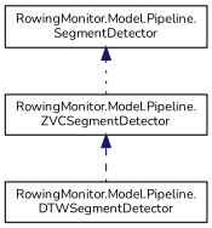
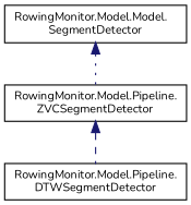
  digraph {
    fontname=Nunito
    rankdir=TB
    node [color=black fillcolor=white fontname=Nunito fontsize=10 shape=record style=filled]
    edge [color=midnightblue dir=back fontname=Nunito fontsize=10 labelfontname=Helvetica labelfontsize=10]
-   n1 [height=0.2 label="RowingMonitor.Model.Pipeline.\lSegmentDetector" width=0.4]
+   n1 [height=0.2 label="RowingMonitor.Model.Model.\lSegmentDetector" width=0.4]
    n2 [height=0.2 label="RowingMonitor.Model.Pipeline.\lZVCSegmentDetector" width=0.4]
    n3 [height=0.2 label="RowingMonitor.Model.Pipeline.\lDTWSegmentDetector" width=0.4]
    n1 -> n2 [style=dotted]
    n2 -> n3 [style=dashed]
  }
